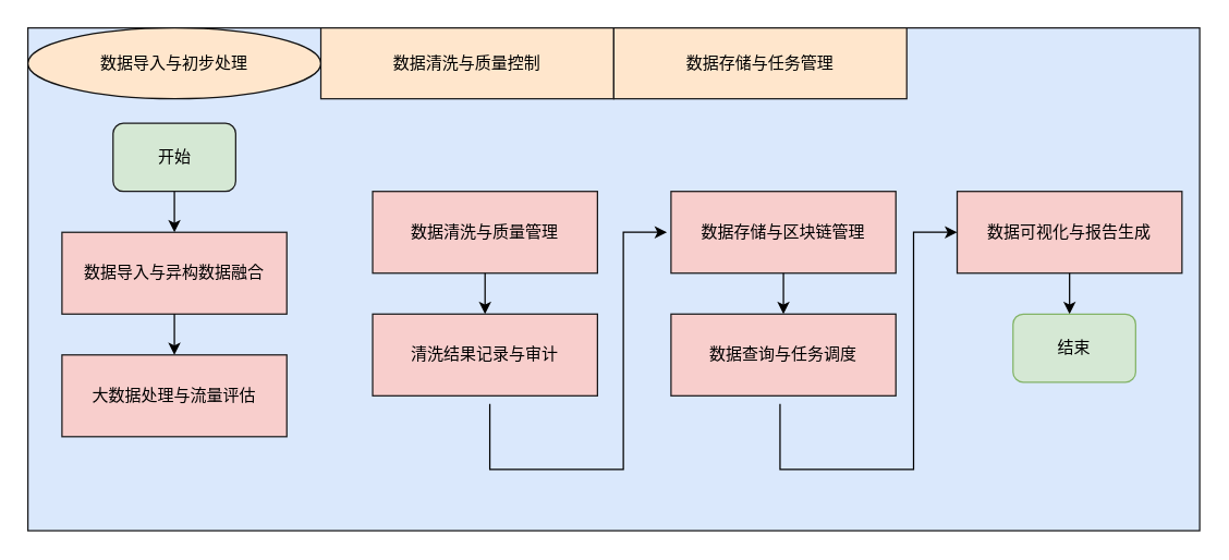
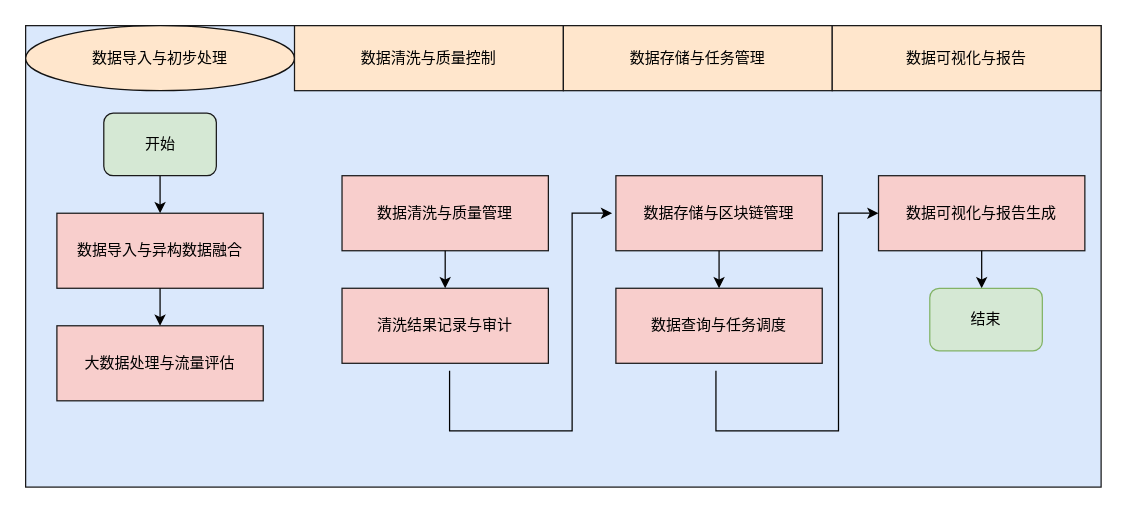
  <mxCell id="0" />
  <mxCell id="1" parent="0" />
  <mxCell id="2" value="" style="rounded=0;whiteSpace=wrap;html=1;fillColor=#dae8fc;strokeColor=#19191A;" vertex="1" parent="1"><mxGeometry x="20" y="20" width="860" height="369" as="geometry" /></mxCell>
  <mxCell id="3" style="edgeStyle=orthogonalEdgeStyle;rounded=0;orthogonalLoop=1;jettySize=auto;html=1;exitX=0.5;exitY=1;exitDx=0;exitDy=0;" edge="1" parent="1" source="4"><mxGeometry relative="1" as="geometry"><mxPoint x="127.5" y="170" as="targetPoint" /></mxGeometry></mxCell>
  <mxCell id="4" value="开始" style="rounded=1;whiteSpace=wrap;html=1;fillColor=#d5e8d4;strokeColor=#19191A;" vertex="1" parent="1"><mxGeometry x="82.5" y="90" width="90" height="50" as="geometry" /></mxCell>
  <mxCell id="5" value="数据导入与异构数据融合" style="rounded=0;whiteSpace=wrap;html=1;fillColor=#f8cecc;strokeColor=#19191A;" vertex="1" parent="1"><mxGeometry x="45" y="170" width="165" height="60" as="geometry" /></mxCell>
  <mxCell id="6" style="edgeStyle=orthogonalEdgeStyle;rounded=0;orthogonalLoop=1;jettySize=auto;html=1;exitX=0.5;exitY=1;exitDx=0;exitDy=0;" edge="1" parent="1"><mxGeometry relative="1" as="geometry"><mxPoint x="127.5" y="260" as="targetPoint" /><mxPoint x="127.5" y="230" as="sourcePoint" /></mxGeometry></mxCell>
  <mxCell id="7" value="大数据处理与流量评估" style="rounded=0;whiteSpace=wrap;html=1;fillColor=#f8cecc;strokeColor=#19191A;" vertex="1" parent="1"><mxGeometry x="45" y="260" width="165" height="60" as="geometry" /></mxCell>
  <mxCell id="8" value="数据导入与初步处理" style="ellipse;whiteSpace=wrap;html=1;strokeColor=#121212;fillColor=#ffe6cc;" vertex="1" parent="1"><mxGeometry x="20" y="20" width="215" height="52" as="geometry" /></mxCell>
  <mxCell id="9" value="数据清洗与质量控制" style="rounded=0;whiteSpace=wrap;html=1;strokeColor=#19191A;fillColor=#ffe6cc;" vertex="1" parent="1"><mxGeometry x="235" y="20" width="215" height="52" as="geometry" /></mxCell>
  <mxCell id="10" value="数据存储与任务管理" style="rounded=0;whiteSpace=wrap;html=1;strokeColor=#19191A;fillColor=#ffe6cc;" vertex="1" parent="1"><mxGeometry x="450" y="20" width="215" height="52" as="geometry" /></mxCell>
+ <mxCell id="11" value="数据可视化与报告" style="rounded=0;whiteSpace=wrap;html=1;strokeColor=#19191A;fillColor=#ffe6cc;" vertex="1" parent="1"><mxGeometry x="665" y="20" width="215" height="52" as="geometry" /></mxCell>
  <mxCell id="12" value="数据清洗与质量管理" style="rounded=0;whiteSpace=wrap;html=1;fillColor=#f8cecc;strokeColor=#19191A;" vertex="1" parent="1"><mxGeometry x="273" y="140" width="165" height="60" as="geometry" /></mxCell>
  <mxCell id="13" style="edgeStyle=orthogonalEdgeStyle;rounded=0;orthogonalLoop=1;jettySize=auto;html=1;exitX=0.5;exitY=1;exitDx=0;exitDy=0;" edge="1" parent="1"><mxGeometry relative="1" as="geometry"><mxPoint x="355.5" y="230" as="targetPoint" /><mxPoint x="355.5" y="200" as="sourcePoint" /></mxGeometry></mxCell>
  <mxCell id="14" value="清洗结果记录与审计" style="rounded=0;whiteSpace=wrap;html=1;fillColor=#f8cecc;strokeColor=#19191A;" vertex="1" parent="1"><mxGeometry x="273" y="230" width="165" height="60" as="geometry" /></mxCell>
  <mxCell id="15" value="数据存储与区块链管理" style="rounded=0;whiteSpace=wrap;html=1;fillColor=#f8cecc;strokeColor=#19191A;" vertex="1" parent="1"><mxGeometry x="492" y="140" width="165" height="60" as="geometry" /></mxCell>
  <mxCell id="16" style="edgeStyle=orthogonalEdgeStyle;rounded=0;orthogonalLoop=1;jettySize=auto;html=1;exitX=0.5;exitY=1;exitDx=0;exitDy=0;" edge="1" parent="1"><mxGeometry relative="1" as="geometry"><mxPoint x="574.5" y="230" as="targetPoint" /><mxPoint x="574.5" y="200" as="sourcePoint" /></mxGeometry></mxCell>
  <mxCell id="17" value="数据查询与任务调度" style="rounded=0;whiteSpace=wrap;html=1;fillColor=#f8cecc;strokeColor=#19191A;" vertex="1" parent="1"><mxGeometry x="492" y="230" width="165" height="60" as="geometry" /></mxCell>
  <mxCell id="18" value="数据可视化与报告生成" style="rounded=0;whiteSpace=wrap;html=1;fillColor=#f8cecc;strokeColor=#19191A;" vertex="1" parent="1"><mxGeometry x="702" y="140" width="165" height="60" as="geometry" /></mxCell>
  <mxCell id="19" style="edgeStyle=orthogonalEdgeStyle;rounded=0;orthogonalLoop=1;jettySize=auto;html=1;exitX=0.5;exitY=1;exitDx=0;exitDy=0;" edge="1" parent="1"><mxGeometry relative="1" as="geometry"><mxPoint x="784.5" y="230" as="targetPoint" /><mxPoint x="784.5" y="200" as="sourcePoint" /></mxGeometry></mxCell>
  <mxCell id="20" value="结束" style="rounded=1;whiteSpace=wrap;html=1;fillColor=#d5e8d4;strokeColor=#82b366;" vertex="1" parent="1"><mxGeometry x="743" y="230" width="90" height="50" as="geometry" /></mxCell>
  <mxCell id="21" value="" style="endArrow=classic;html=1;rounded=0;" edge="1" parent="1"><mxGeometry width="50" height="50" relative="1" as="geometry"><mxPoint x="359" y="296" as="sourcePoint" /><mxPoint x="489" y="170" as="targetPoint" /><Array as="points"><mxPoint x="359" y="304" /><mxPoint x="359" y="324" /><mxPoint x="359" y="344" /><mxPoint x="457" y="344" /><mxPoint x="457" y="170" /></Array></mxGeometry></mxCell>
  <mxCell id="22" value="" style="endArrow=classic;html=1;rounded=0;" edge="1" parent="1"><mxGeometry width="50" height="50" relative="1" as="geometry"><mxPoint x="572" y="296" as="sourcePoint" /><mxPoint x="702" y="170" as="targetPoint" /><Array as="points"><mxPoint x="572" y="304" /><mxPoint x="572" y="324" /><mxPoint x="572" y="344" /><mxPoint x="670" y="344" /><mxPoint x="670" y="170" /></Array></mxGeometry></mxCell>
